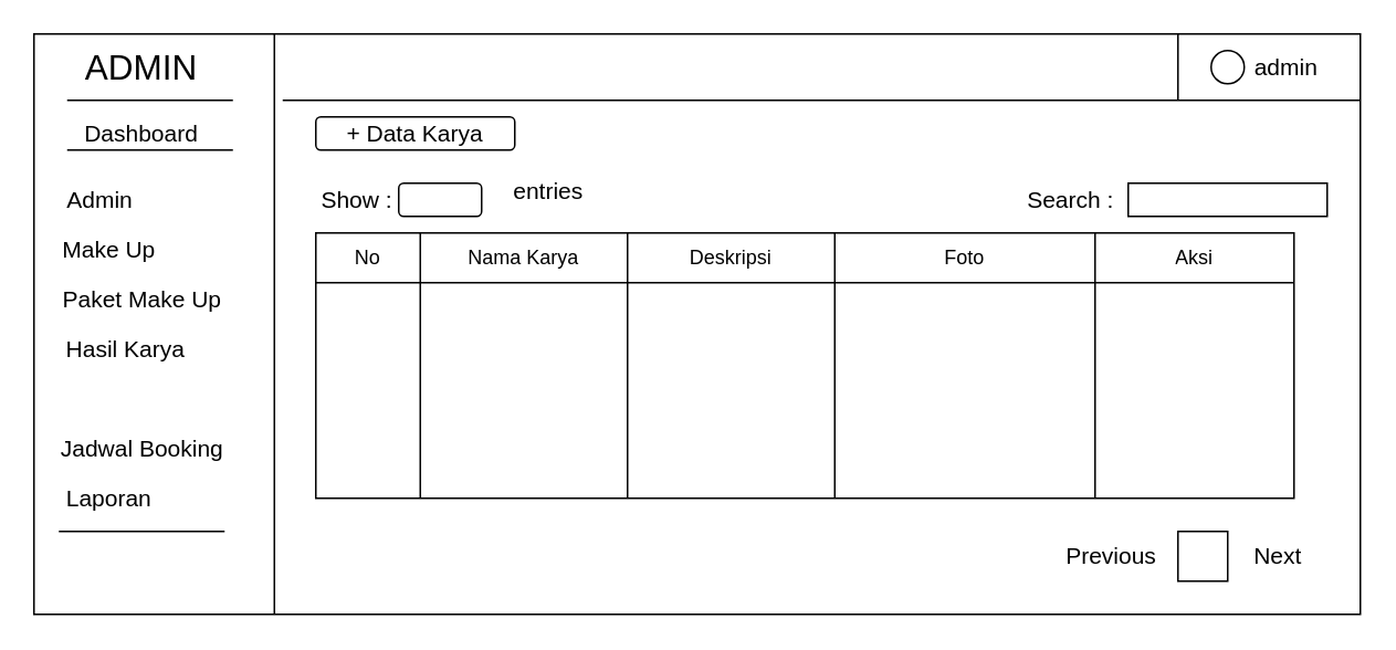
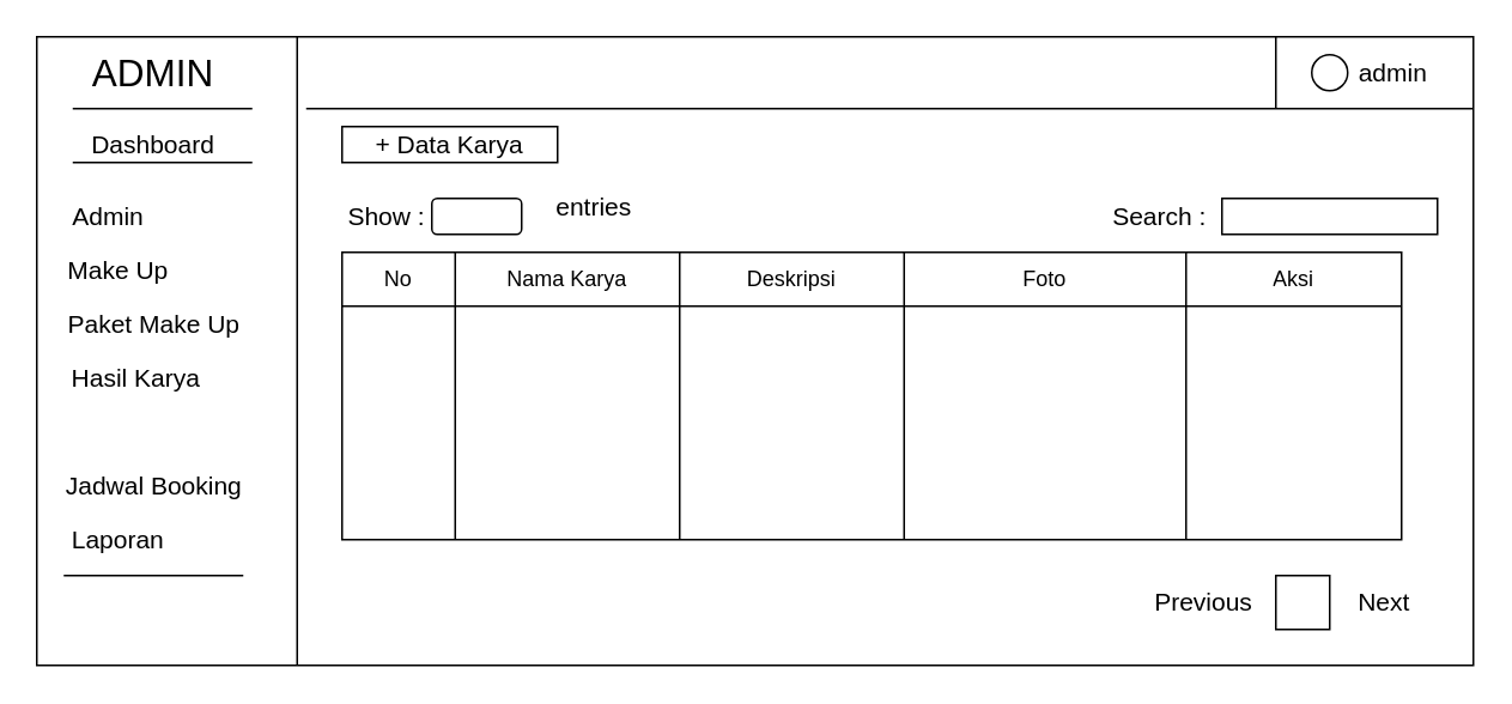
  <mxCell id="0" />
  <mxCell id="1" parent="0" />
  <mxCell id="2" value="" style="rounded=0;whiteSpace=wrap;html=1;" parent="1" vertex="1"><mxGeometry x="20" y="20" width="800" height="350" as="geometry" /></mxCell>
  <mxCell id="3" value="" style="endArrow=none;html=1;" parent="1" edge="1"><mxGeometry width="50" height="50" relative="1" as="geometry"><mxPoint x="165" y="20" as="sourcePoint" /><mxPoint x="165" y="370" as="targetPoint" /></mxGeometry></mxCell>
  <mxCell id="4" value="" style="endArrow=none;html=1;" parent="1" edge="1"><mxGeometry width="50" height="50" relative="1" as="geometry"><mxPoint x="40" y="60" as="sourcePoint" /><mxPoint x="140" y="60" as="targetPoint" /></mxGeometry></mxCell>
  <mxCell id="5" value="" style="endArrow=none;html=1;" parent="1" edge="1"><mxGeometry width="50" height="50" relative="1" as="geometry"><mxPoint x="40" y="90" as="sourcePoint" /><mxPoint x="140" y="90" as="targetPoint" /></mxGeometry></mxCell>
  <mxCell id="6" value="ADMIN" style="text;html=1;strokeColor=none;fillColor=none;align=center;verticalAlign=middle;whiteSpace=wrap;rounded=0;fontSize=21;" parent="1" vertex="1"><mxGeometry x="30" y="20" width="110" height="40" as="geometry" /></mxCell>
  <mxCell id="7" value="Dashboard" style="text;html=1;strokeColor=none;fillColor=none;align=center;verticalAlign=middle;whiteSpace=wrap;rounded=0;fontSize=14;" parent="1" vertex="1"><mxGeometry x="65" y="70" width="40" height="20" as="geometry" /></mxCell>
  <mxCell id="8" value="Admin" style="text;html=1;strokeColor=none;fillColor=none;align=center;verticalAlign=middle;whiteSpace=wrap;rounded=0;fontSize=14;" parent="1" vertex="1"><mxGeometry x="40" y="110" width="40" height="20" as="geometry" /></mxCell>
  <mxCell id="9" value="Make Up" style="text;html=1;align=center;verticalAlign=middle;resizable=0;points=[];autosize=1;fontSize=14;" parent="1" vertex="1"><mxGeometry x="30" y="140" width="70" height="20" as="geometry" /></mxCell>
  <mxCell id="10" value="Paket Make Up" style="text;html=1;align=center;verticalAlign=middle;resizable=0;points=[];autosize=1;fontSize=14;" parent="1" vertex="1"><mxGeometry x="30" y="170" width="110" height="20" as="geometry" /></mxCell>
  <mxCell id="11" value="Hasil Karya" style="text;html=1;align=center;verticalAlign=middle;resizable=0;points=[];autosize=1;fontSize=14;" parent="1" vertex="1"><mxGeometry x="30" y="200" width="90" height="20" as="geometry" /></mxCell>
  <mxCell id="12" value="Jadwal Booking" style="text;html=1;align=center;verticalAlign=middle;resizable=0;points=[];autosize=1;fontSize=14;" parent="1" vertex="1"><mxGeometry x="30" y="260" width="110" height="20" as="geometry" /></mxCell>
  <mxCell id="13" value="Laporan" style="text;html=1;align=center;verticalAlign=middle;resizable=0;points=[];autosize=1;fontSize=14;" parent="1" vertex="1"><mxGeometry x="30" y="290" width="70" height="20" as="geometry" /></mxCell>
  <mxCell id="14" value="" style="endArrow=none;html=1;" parent="1" edge="1"><mxGeometry width="50" height="50" relative="1" as="geometry"><mxPoint x="35" y="320" as="sourcePoint" /><mxPoint x="135" y="320" as="targetPoint" /></mxGeometry></mxCell>
  <mxCell id="15" value="" style="endArrow=none;html=1;fontSize=14;" parent="1" edge="1"><mxGeometry width="50" height="50" relative="1" as="geometry"><mxPoint x="170" y="60" as="sourcePoint" /><mxPoint x="820" y="60" as="targetPoint" /></mxGeometry></mxCell>
  <mxCell id="16" value="" style="endArrow=none;html=1;fontSize=14;" parent="1" edge="1"><mxGeometry width="50" height="50" relative="1" as="geometry"><mxPoint x="710" y="60" as="sourcePoint" /><mxPoint x="710" y="20" as="targetPoint" /></mxGeometry></mxCell>
  <mxCell id="17" value="admin" style="text;html=1;align=center;verticalAlign=middle;resizable=0;points=[];autosize=1;fontSize=14;" parent="1" vertex="1"><mxGeometry x="750" y="30" width="50" height="20" as="geometry" /></mxCell>
  <mxCell id="18" value="" style="ellipse;whiteSpace=wrap;html=1;aspect=fixed;fontSize=14;" parent="1" vertex="1"><mxGeometry x="730" y="30" width="20" height="20" as="geometry" /></mxCell>
  <mxCell id="19" value="" style="shape=table;html=1;whiteSpace=wrap;startSize=0;container=1;collapsible=0;childLayout=tableLayout;fontSize=14;" parent="1" vertex="1"><mxGeometry x="190" y="140" width="590" height="160" as="geometry" /></mxCell>
  <mxCell id="20" style="shape=partialRectangle;html=1;whiteSpace=wrap;collapsible=0;dropTarget=0;pointerEvents=0;fillColor=none;top=0;left=0;bottom=0;right=0;points=[[0,0.5],[1,0.5]];portConstraint=eastwest;" parent="19" vertex="1"><mxGeometry width="590" height="30" as="geometry" /></mxCell>
  <mxCell id="21" value="No" style="shape=partialRectangle;html=1;whiteSpace=wrap;connectable=0;fillColor=none;top=0;left=0;bottom=0;right=0;overflow=hidden;" parent="20" vertex="1"><mxGeometry width="63" height="30" as="geometry" /></mxCell>
  <mxCell id="22" value="Nama Karya" style="shape=partialRectangle;html=1;whiteSpace=wrap;connectable=0;fillColor=none;top=0;left=0;bottom=0;right=0;overflow=hidden;" parent="20" vertex="1"><mxGeometry x="63" width="125" height="30" as="geometry" /></mxCell>
  <mxCell id="23" value="Deskripsi" style="shape=partialRectangle;html=1;whiteSpace=wrap;connectable=0;fillColor=none;top=0;left=0;bottom=0;right=0;overflow=hidden;" parent="20" vertex="1"><mxGeometry x="188" width="125" height="30" as="geometry" /></mxCell>
  <mxCell id="24" value="Foto" style="shape=partialRectangle;html=1;whiteSpace=wrap;connectable=0;fillColor=none;top=0;left=0;bottom=0;right=0;overflow=hidden;" parent="20" vertex="1"><mxGeometry x="313" width="157" height="30" as="geometry" /></mxCell>
  <mxCell id="25" value="Aksi" style="shape=partialRectangle;html=1;whiteSpace=wrap;connectable=0;fillColor=none;top=0;left=0;bottom=0;right=0;overflow=hidden;" parent="20" vertex="1"><mxGeometry x="470" width="120" height="30" as="geometry" /></mxCell>
  <mxCell id="26" value="" style="shape=partialRectangle;html=1;whiteSpace=wrap;collapsible=0;dropTarget=0;pointerEvents=0;fillColor=none;top=0;left=0;bottom=0;right=0;points=[[0,0.5],[1,0.5]];portConstraint=eastwest;" parent="19" vertex="1"><mxGeometry y="30" width="590" height="130" as="geometry" /></mxCell>
  <mxCell id="27" value="" style="shape=partialRectangle;html=1;whiteSpace=wrap;connectable=0;fillColor=none;top=0;left=0;bottom=0;right=0;overflow=hidden;" parent="26" vertex="1"><mxGeometry width="63" height="130" as="geometry" /></mxCell>
  <mxCell id="28" value="" style="shape=partialRectangle;html=1;whiteSpace=wrap;connectable=0;fillColor=none;top=0;left=0;bottom=0;right=0;overflow=hidden;" parent="26" vertex="1"><mxGeometry x="63" width="125" height="130" as="geometry" /></mxCell>
  <mxCell id="29" style="shape=partialRectangle;html=1;whiteSpace=wrap;connectable=0;fillColor=none;top=0;left=0;bottom=0;right=0;overflow=hidden;" parent="26" vertex="1"><mxGeometry x="188" width="125" height="130" as="geometry" /></mxCell>
  <mxCell id="30" style="shape=partialRectangle;html=1;whiteSpace=wrap;connectable=0;fillColor=none;top=0;left=0;bottom=0;right=0;overflow=hidden;" parent="26" vertex="1"><mxGeometry x="313" width="157" height="130" as="geometry" /></mxCell>
  <mxCell id="31" style="shape=partialRectangle;html=1;whiteSpace=wrap;connectable=0;fillColor=none;top=0;left=0;bottom=0;right=0;overflow=hidden;" parent="26" vertex="1"><mxGeometry x="470" width="120" height="130" as="geometry" /></mxCell>
- <mxCell id="32" value="+ Data Karya" style="rounded=1;whiteSpace=wrap;html=1;fontSize=14;" parent="1" vertex="1"><mxGeometry x="190" y="70" width="120" height="20" as="geometry" /></mxCell>
+ <mxCell id="32" value="+ Data Karya" style="whiteSpace=wrap;html=1;fontSize=14;rounded=0;" parent="1" vertex="1"><mxGeometry x="190" y="70" width="120" height="20" as="geometry" /></mxCell>
  <mxCell id="33" value="" style="rounded=0;whiteSpace=wrap;html=1;fontSize=14;" parent="1" vertex="1"><mxGeometry x="680" y="110" width="120" height="20" as="geometry" /></mxCell>
  <mxCell id="34" value="Search :" style="text;html=1;align=center;verticalAlign=middle;resizable=0;points=[];autosize=1;fontSize=14;" parent="1" vertex="1"><mxGeometry x="610" y="110" width="70" height="20" as="geometry" /></mxCell>
  <mxCell id="35" value="Show :" style="text;html=1;strokeColor=none;fillColor=none;align=center;verticalAlign=middle;whiteSpace=wrap;rounded=0;fontSize=14;" parent="1" vertex="1"><mxGeometry x="190" y="110" width="50" height="20" as="geometry" /></mxCell>
  <mxCell id="36" value="" style="rounded=1;whiteSpace=wrap;html=1;fontSize=14;" parent="1" vertex="1"><mxGeometry x="240" y="110" width="50" height="20" as="geometry" /></mxCell>
  <mxCell id="37" style="edgeStyle=orthogonalEdgeStyle;rounded=0;orthogonalLoop=1;jettySize=auto;html=1;exitX=0.5;exitY=1;exitDx=0;exitDy=0;fontSize=14;" parent="1" source="35" target="35" edge="1"><mxGeometry relative="1" as="geometry" /></mxCell>
  <mxCell id="38" value="entries" style="text;html=1;align=center;verticalAlign=middle;resizable=0;points=[];autosize=1;fontSize=14;" parent="1" vertex="1"><mxGeometry x="300" y="105" width="60" height="20" as="geometry" /></mxCell>
  <mxCell id="39" value="" style="whiteSpace=wrap;html=1;aspect=fixed;fontSize=14;" parent="1" vertex="1"><mxGeometry x="710" y="320" width="30" height="30" as="geometry" /></mxCell>
  <mxCell id="40" value="Previous" style="text;html=1;strokeColor=none;fillColor=none;align=center;verticalAlign=middle;whiteSpace=wrap;rounded=0;fontSize=14;" parent="1" vertex="1"><mxGeometry x="650" y="325" width="40" height="20" as="geometry" /></mxCell>
  <mxCell id="41" value="Next" style="text;html=1;align=center;verticalAlign=middle;resizable=0;points=[];autosize=1;fontSize=14;" parent="1" vertex="1"><mxGeometry x="750" y="325" width="40" height="20" as="geometry" /></mxCell>
